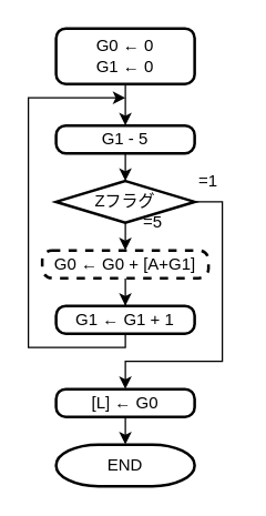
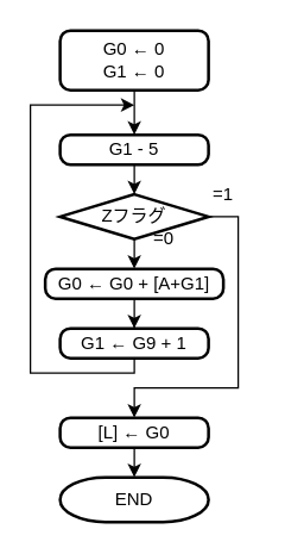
  <mxCell id="0" />
  <mxCell id="1" parent="0" />
  <mxCell id="2" style="edgeStyle=orthogonalEdgeStyle;rounded=0;orthogonalLoop=1;jettySize=auto;html=1;exitX=0.5;exitY=1;exitDx=0;exitDy=0;entryX=0.5;entryY=0;entryDx=0;entryDy=0;" parent="1" source="3" target="5" edge="1"><mxGeometry relative="1" as="geometry" /></mxCell>
  <mxCell id="3" value="G0 ← 0&lt;br&gt;G1 ← 0" style="rounded=1;whiteSpace=wrap;html=1;absoluteArcSize=1;arcSize=14;strokeWidth=2;" parent="1" vertex="1"><mxGeometry x="40" y="20" width="100" height="40" as="geometry" /></mxCell>
  <mxCell id="4" style="edgeStyle=orthogonalEdgeStyle;rounded=0;orthogonalLoop=1;jettySize=auto;html=1;exitX=0.5;exitY=1;exitDx=0;exitDy=0;entryX=0.5;entryY=0;entryDx=0;entryDy=0;entryPerimeter=0;" parent="1" source="5" target="12" edge="1"><mxGeometry relative="1" as="geometry" /></mxCell>
  <mxCell id="5" value="G1 - 5" style="rounded=1;whiteSpace=wrap;html=1;absoluteArcSize=1;arcSize=14;strokeWidth=2;" parent="1" vertex="1"><mxGeometry x="40" y="90" width="100" height="20" as="geometry" /></mxCell>
  <mxCell id="6" style="edgeStyle=orthogonalEdgeStyle;rounded=0;orthogonalLoop=1;jettySize=auto;html=1;exitX=0.5;exitY=1;exitDx=0;exitDy=0;" parent="1" source="7" target="9" edge="1"><mxGeometry relative="1" as="geometry" /></mxCell>
- <mxCell id="7" value="G0 ← G0 + [A+G1]" style="rounded=1;whiteSpace=wrap;html=1;absoluteArcSize=1;arcSize=14;strokeWidth=2;dashed=1;" parent="1" vertex="1"><mxGeometry x="30" y="180" width="120" height="20" as="geometry" /></mxCell>
+ <mxCell id="7" value="G0 ← G0 + [A+G1]" style="rounded=1;whiteSpace=wrap;html=1;absoluteArcSize=1;arcSize=14;strokeWidth=2;" parent="1" vertex="1"><mxGeometry x="30" y="180" width="120" height="20" as="geometry" /></mxCell>
  <mxCell id="8" style="edgeStyle=orthogonalEdgeStyle;rounded=0;orthogonalLoop=1;jettySize=auto;html=1;exitX=0.5;exitY=1;exitDx=0;exitDy=0;" parent="1" source="9" edge="1"><mxGeometry relative="1" as="geometry"><mxPoint x="90" y="70" as="targetPoint" /><Array as="points"><mxPoint x="90" y="250" /><mxPoint x="20" y="250" /><mxPoint x="20" y="70" /></Array></mxGeometry></mxCell>
- <mxCell id="9" value="G1 ← G1 + 1" style="rounded=1;whiteSpace=wrap;html=1;absoluteArcSize=1;arcSize=14;strokeWidth=2;" parent="1" vertex="1"><mxGeometry x="40" y="220" width="100" height="20" as="geometry" /></mxCell>
+ <mxCell id="9" value="G1 ← G9 + 1" style="rounded=1;whiteSpace=wrap;html=1;absoluteArcSize=1;arcSize=14;strokeWidth=2;" parent="1" vertex="1"><mxGeometry x="40" y="220" width="100" height="20" as="geometry" /></mxCell>
  <mxCell id="10" style="edgeStyle=orthogonalEdgeStyle;rounded=0;orthogonalLoop=1;jettySize=auto;html=1;exitX=1;exitY=0.5;exitDx=0;exitDy=0;exitPerimeter=0;entryX=0.5;entryY=0;entryDx=0;entryDy=0;" parent="1" source="12" target="16" edge="1"><mxGeometry relative="1" as="geometry"><Array as="points"><mxPoint x="160" y="145" /><mxPoint x="160" y="260" /><mxPoint x="90" y="260" /></Array><mxPoint x="90" y="280" as="targetPoint" /></mxGeometry></mxCell>
  <mxCell id="11" style="edgeStyle=orthogonalEdgeStyle;rounded=0;orthogonalLoop=1;jettySize=auto;html=1;exitX=0.5;exitY=1;exitDx=0;exitDy=0;exitPerimeter=0;entryX=0.5;entryY=0;entryDx=0;entryDy=0;" parent="1" source="12" target="7" edge="1"><mxGeometry relative="1" as="geometry" /></mxCell>
  <mxCell id="12" value="Zフラグ" style="strokeWidth=2;html=1;shape=mxgraph.flowchart.decision;whiteSpace=wrap;" parent="1" vertex="1"><mxGeometry x="40" y="130" width="100" height="30" as="geometry" /></mxCell>
  <mxCell id="13" value="=1" style="text;html=1;strokeColor=none;fillColor=none;align=center;verticalAlign=middle;whiteSpace=wrap;rounded=0;" parent="1" vertex="1"><mxGeometry x="130" y="120" width="40" height="20" as="geometry" /></mxCell>
- <mxCell id="14" value="=5" style="text;html=1;strokeColor=none;fillColor=none;align=center;verticalAlign=middle;whiteSpace=wrap;rounded=0;" parent="1" vertex="1"><mxGeometry x="90" y="150" width="40" height="20" as="geometry" /></mxCell>
+ <mxCell id="14" value="=0" style="text;html=1;strokeColor=none;fillColor=none;align=center;verticalAlign=middle;whiteSpace=wrap;rounded=0;" parent="1" vertex="1"><mxGeometry x="90" y="150" width="40" height="20" as="geometry" /></mxCell>
  <mxCell id="15" style="edgeStyle=orthogonalEdgeStyle;rounded=0;orthogonalLoop=1;jettySize=auto;html=1;exitX=0.5;exitY=1;exitDx=0;exitDy=0;entryX=0.5;entryY=0;entryDx=0;entryDy=0;entryPerimeter=0;" edge="1" parent="1" source="16" target="17"><mxGeometry relative="1" as="geometry" /></mxCell>
  <mxCell id="16" value="[L] ← G0" style="rounded=1;whiteSpace=wrap;html=1;absoluteArcSize=1;arcSize=14;strokeWidth=2;" vertex="1" parent="1"><mxGeometry x="40" y="280" width="100" height="20" as="geometry" /></mxCell>
  <mxCell id="17" value="END" style="strokeWidth=2;html=1;shape=mxgraph.flowchart.terminator;whiteSpace=wrap;" vertex="1" parent="1"><mxGeometry x="40" y="320" width="100" height="30" as="geometry" /></mxCell>
